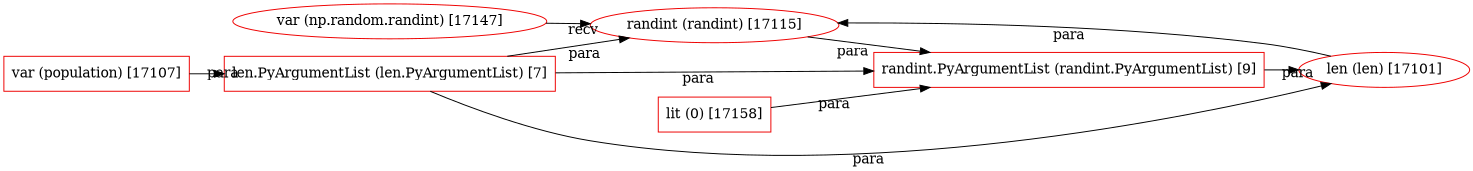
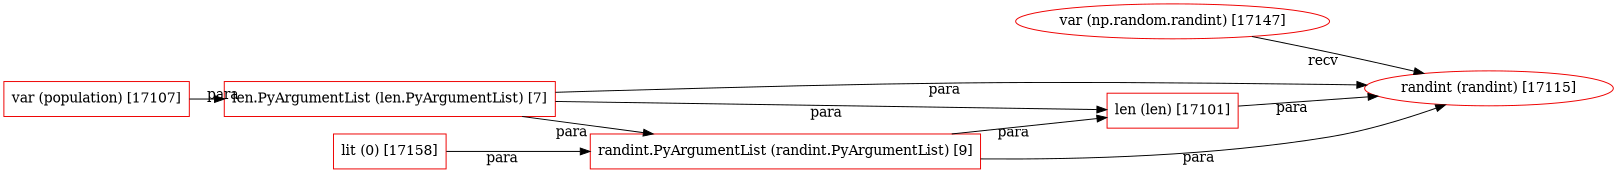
  digraph {
    rankdir=LR
    node [color=red2 kind=null shape=box]
    edge [from_closure=false xlabel=para]
    n1 [label="randint (randint) [17115]" shape=ellipse]
    n2 [kind="variable-usage" label="var (np.random.randint) [17147]" shape=ellipse]
    n3 [label="lit (0) [17158]"]
    n4 [label="randint.PyArgumentList (randint.PyArgumentList) [9]" shape=null]
-   n5 [label="len (len) [17101]" shape=ellipse]
+   n5 [label="len (len) [17101]"]
    n6 [kind="variable-usage" label="var (population) [17107]"]
    n7 [label="len.PyArgumentList (len.PyArgumentList) [7]" shape=null]
    n2 -> n1 [from_closure=null xlabel=recv]
    n3 -> n4
-   n1 -> n4
+   n4 -> n1
    n4 -> n5
    n5 -> n1 [from_closure=null]
    n6 -> n7
    n7 -> n1 [from_closure=true]
    n7 -> n4 [from_closure=true]
    n7 -> n5
  }
